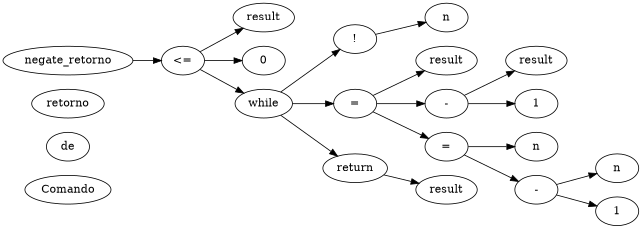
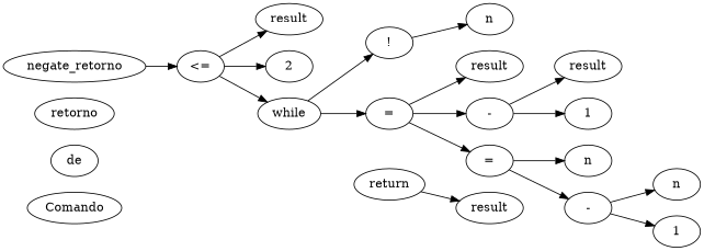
  digraph {
    rankdir=LR
    Comando
    de
    retorno
    n4 [label=negate_retorno]
    n5 [label="<="]
    n6 [label=result]
-   n7 [label=0]
+   n7 [label=2]
    n8 [label=while]
    n9 [label="!"]
    n10 [label="="]
    n11 [label=return]
    n12 [label=n]
    n13 [label=result]
    n14 [label="-"]
    n15 [label="="]
    n16 [label=result]
    n17 [label=result]
    n18 [label=1]
    n19 [label=n]
    n20 [label="-"]
    n21 [label=n]
    n22 [label=1]
    n4 -> n5
    n5 -> n6
    n5 -> n7
    n5 -> n8
    n8 -> n9
    n8 -> n10
-   n8 -> n11
    n9 -> n12
    n10 -> n13
    n10 -> n14
    n10 -> n15
    n11 -> n16
    n14 -> n17
    n14 -> n18
    n15 -> n19
    n15 -> n20
    n20 -> n21
    n20 -> n22
  }
